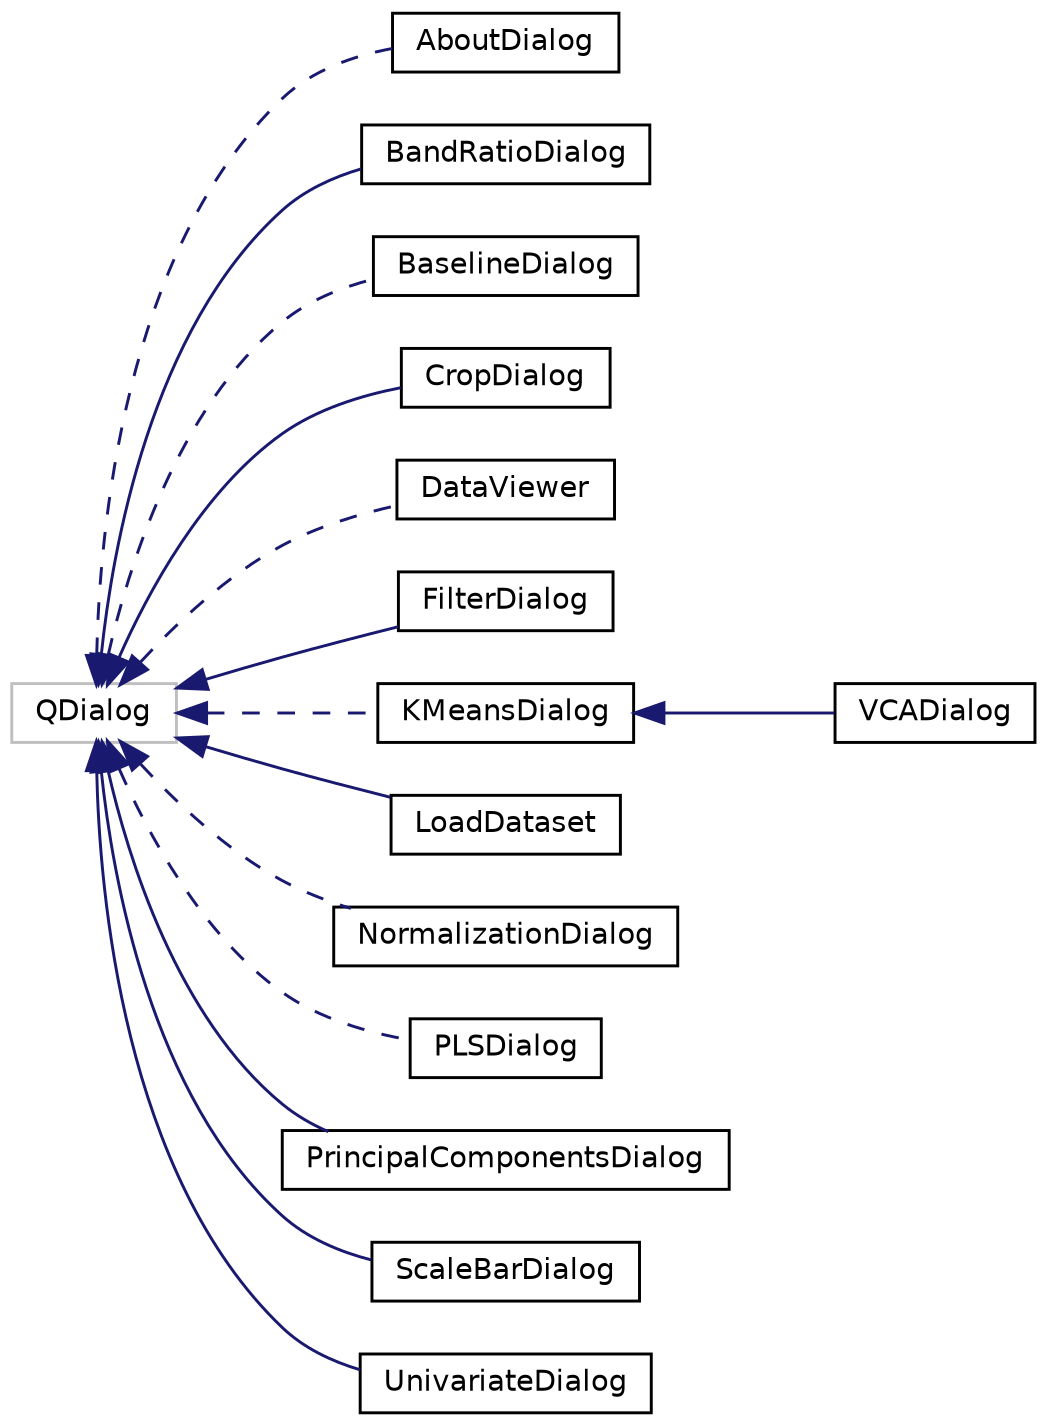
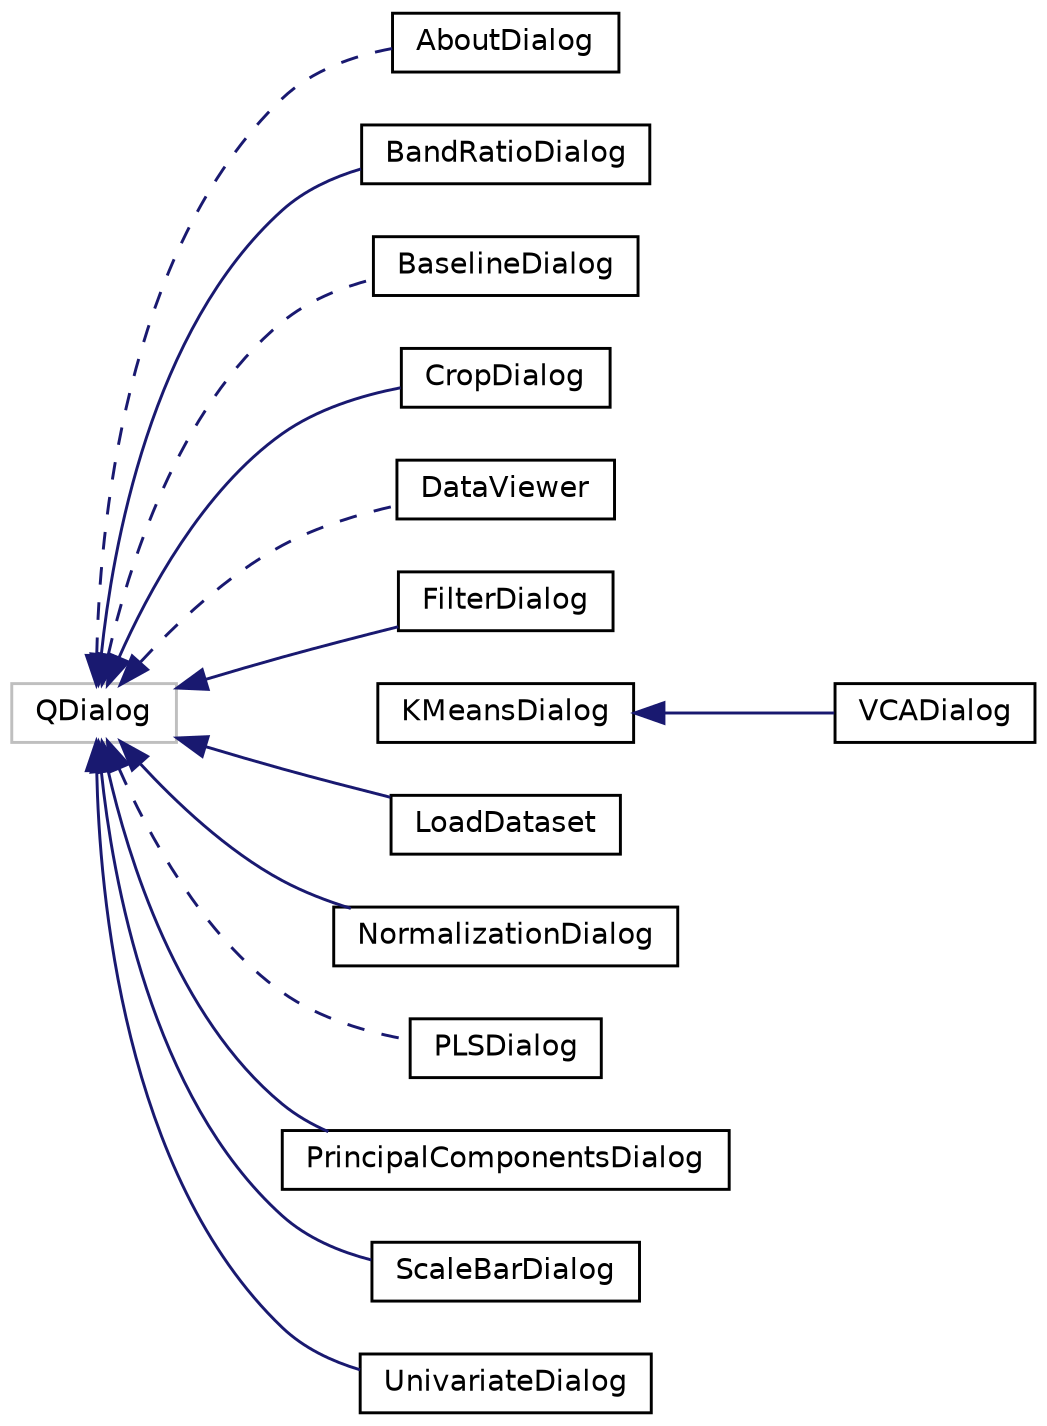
  digraph {
    rankdir=LR
    node [color=black fillcolor=white fontname=Helvetica fontsize=10 shape=record style=filled]
    edge [color=midnightblue dir=back fontname=Helvetica fontsize=10 labelfontname=Helvetica labelfontsize=10 style=solid]
    n1 [color=grey75 height=0.2 label=QDialog width=0.4]
    n2 [height=0.2 label=AboutDialog width=0.4]
    n3 [height=0.2 label=BandRatioDialog width=0.4]
    n4 [height=0.2 label=BaselineDialog width=0.4]
    n5 [height=0.2 label=CropDialog width=0.4]
    n6 [height=0.2 label=DataViewer width=0.4]
    n7 [height=0.2 label=FilterDialog width=0.4]
    n8 [height=0.2 label=KMeansDialog width=0.4]
    n9 [height=0.2 label=LoadDataset width=0.4]
    n10 [height=0.2 label=NormalizationDialog width=0.4]
    n11 [height=0.2 label=PLSDialog width=0.4]
    n12 [height=0.2 label=PrincipalComponentsDialog width=0.4]
    n13 [height=0.2 label=ScaleBarDialog width=0.4]
    n14 [height=0.2 label=UnivariateDialog width=0.4]
    n15 [height=0.2 label=VCADialog width=0.4]
    n1 -> n2 [style=dashed]
    n1 -> n3
    n1 -> n4 [style=dashed]
    n1 -> n5
    n1 -> n6 [style=dashed]
    n1 -> n7
-   n1 -> n8 [style=dashed]
    n1 -> n9
-   n1 -> n10 [style=dashed]
+   n1 -> n10
    n1 -> n11 [style=dashed]
    n1 -> n12
    n1 -> n13
    n1 -> n14
    n8 -> n15
  }
